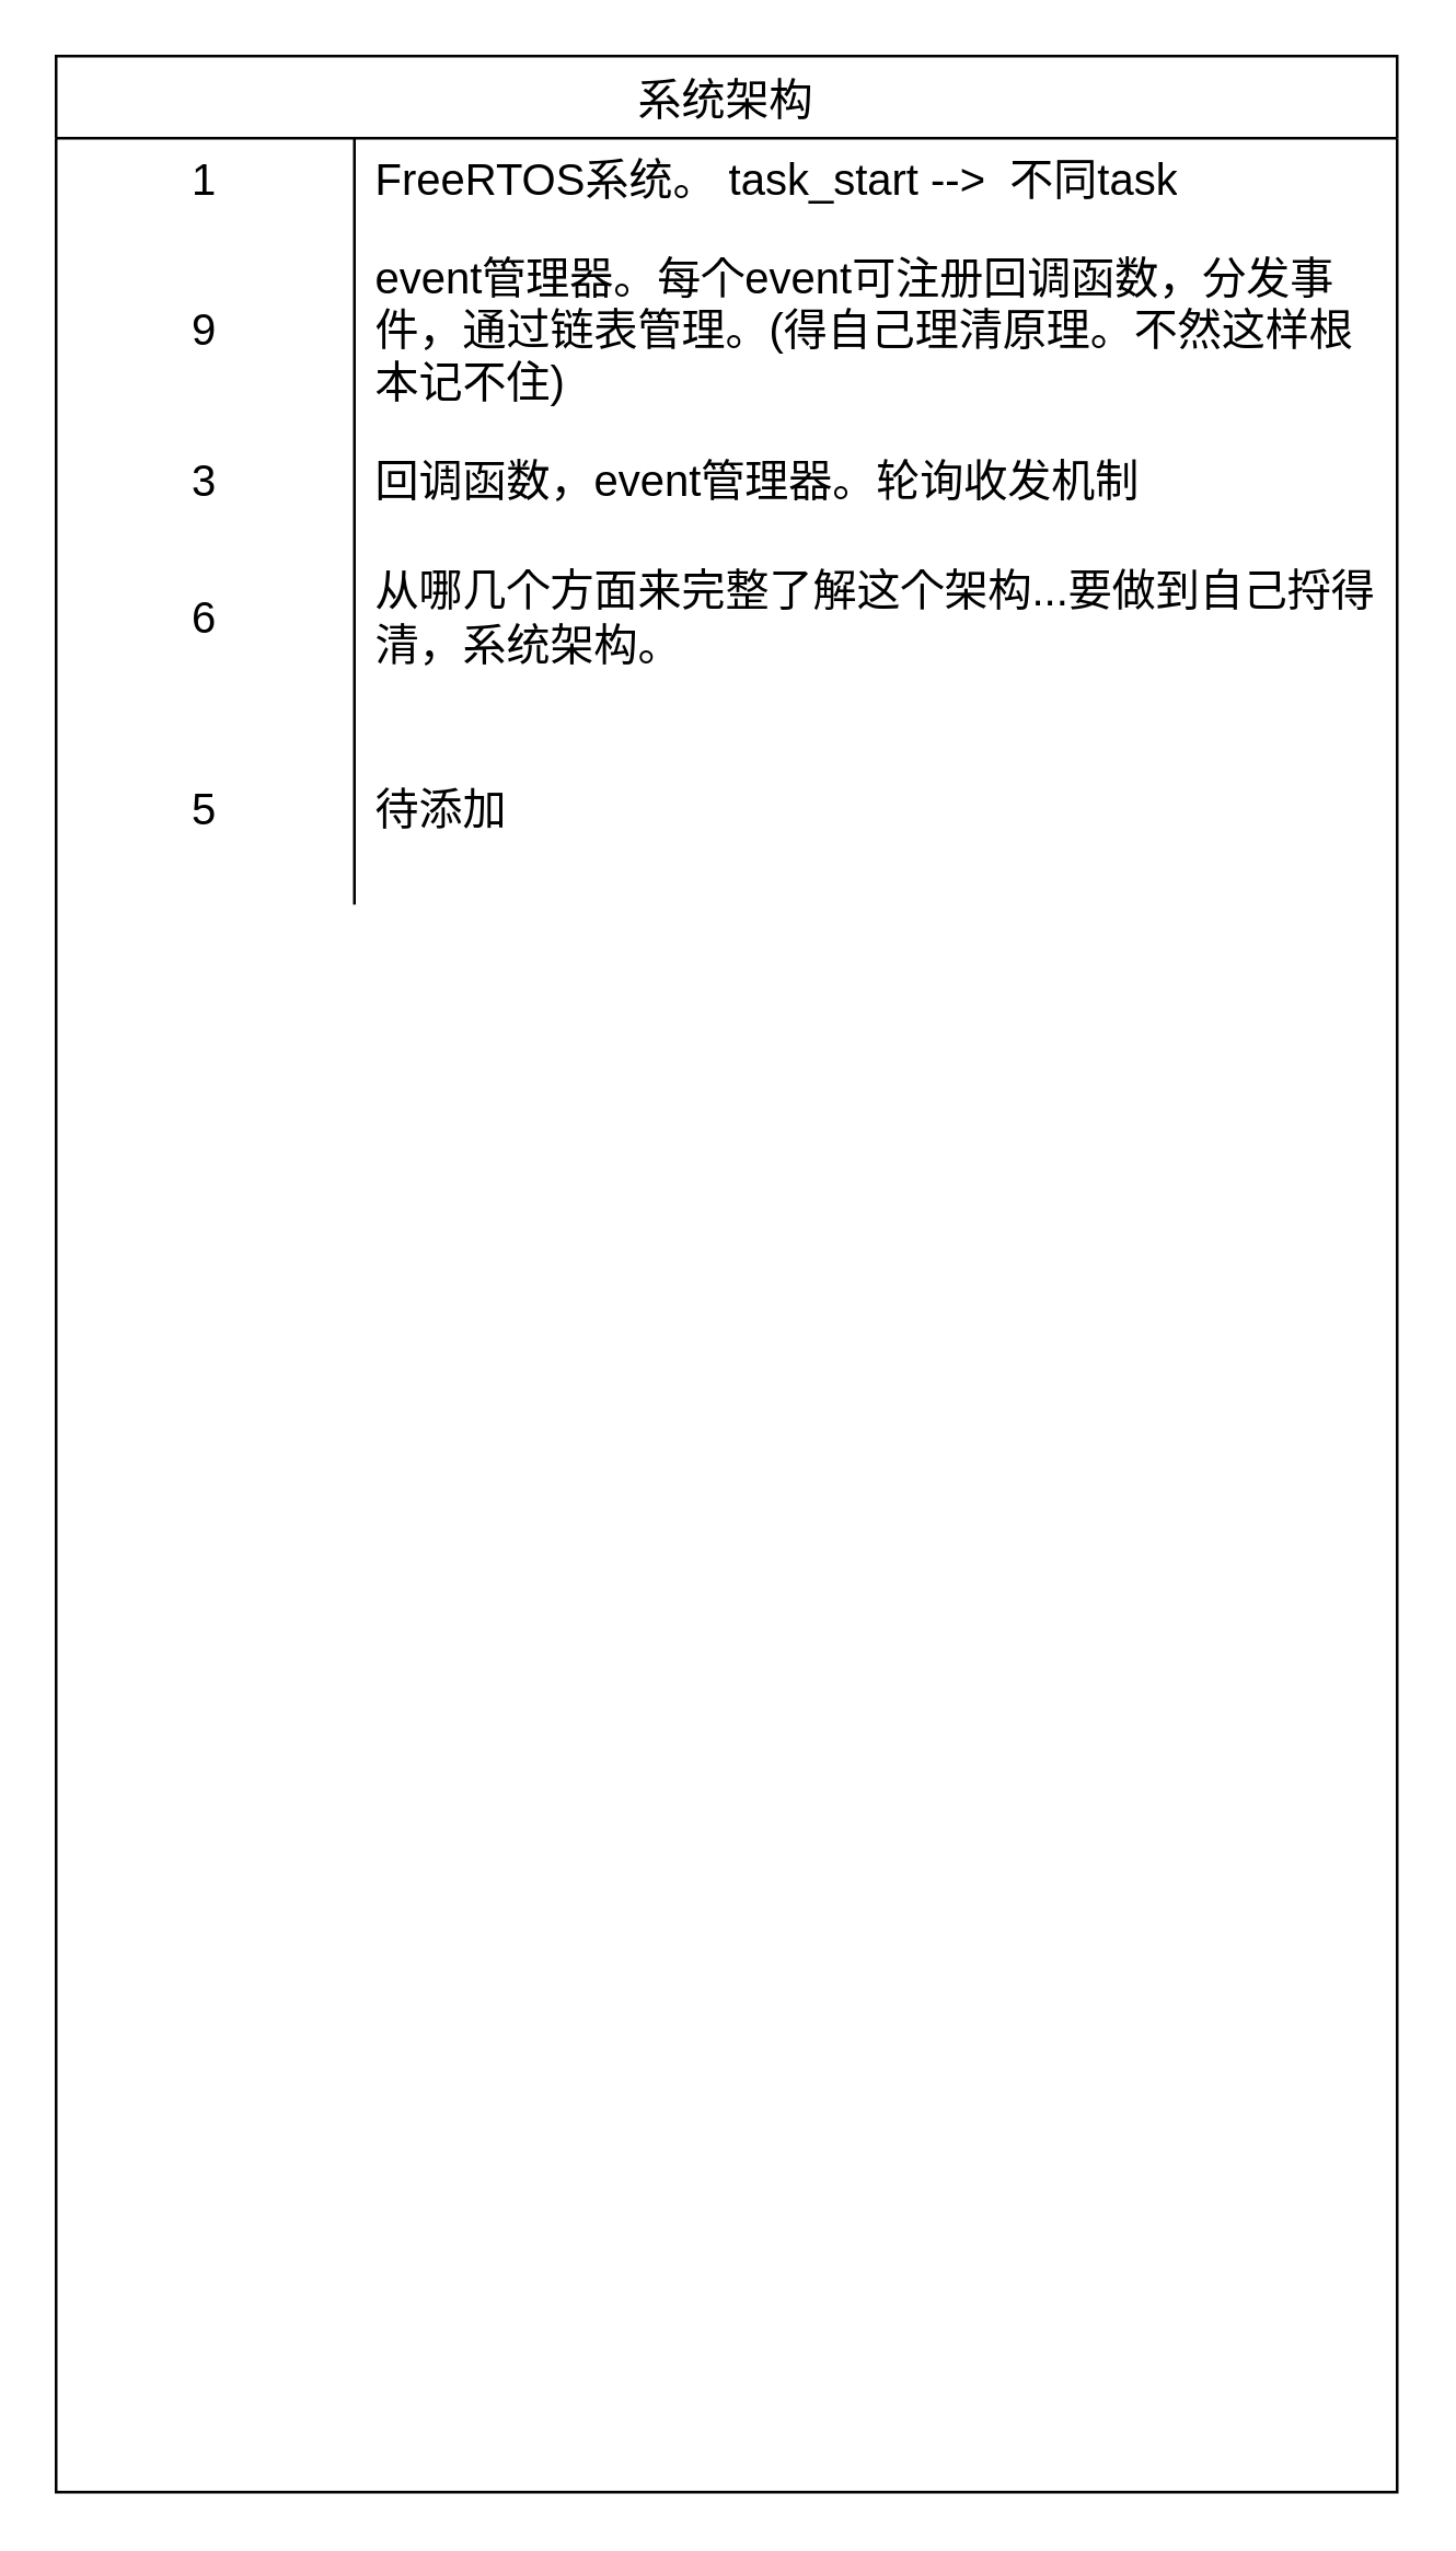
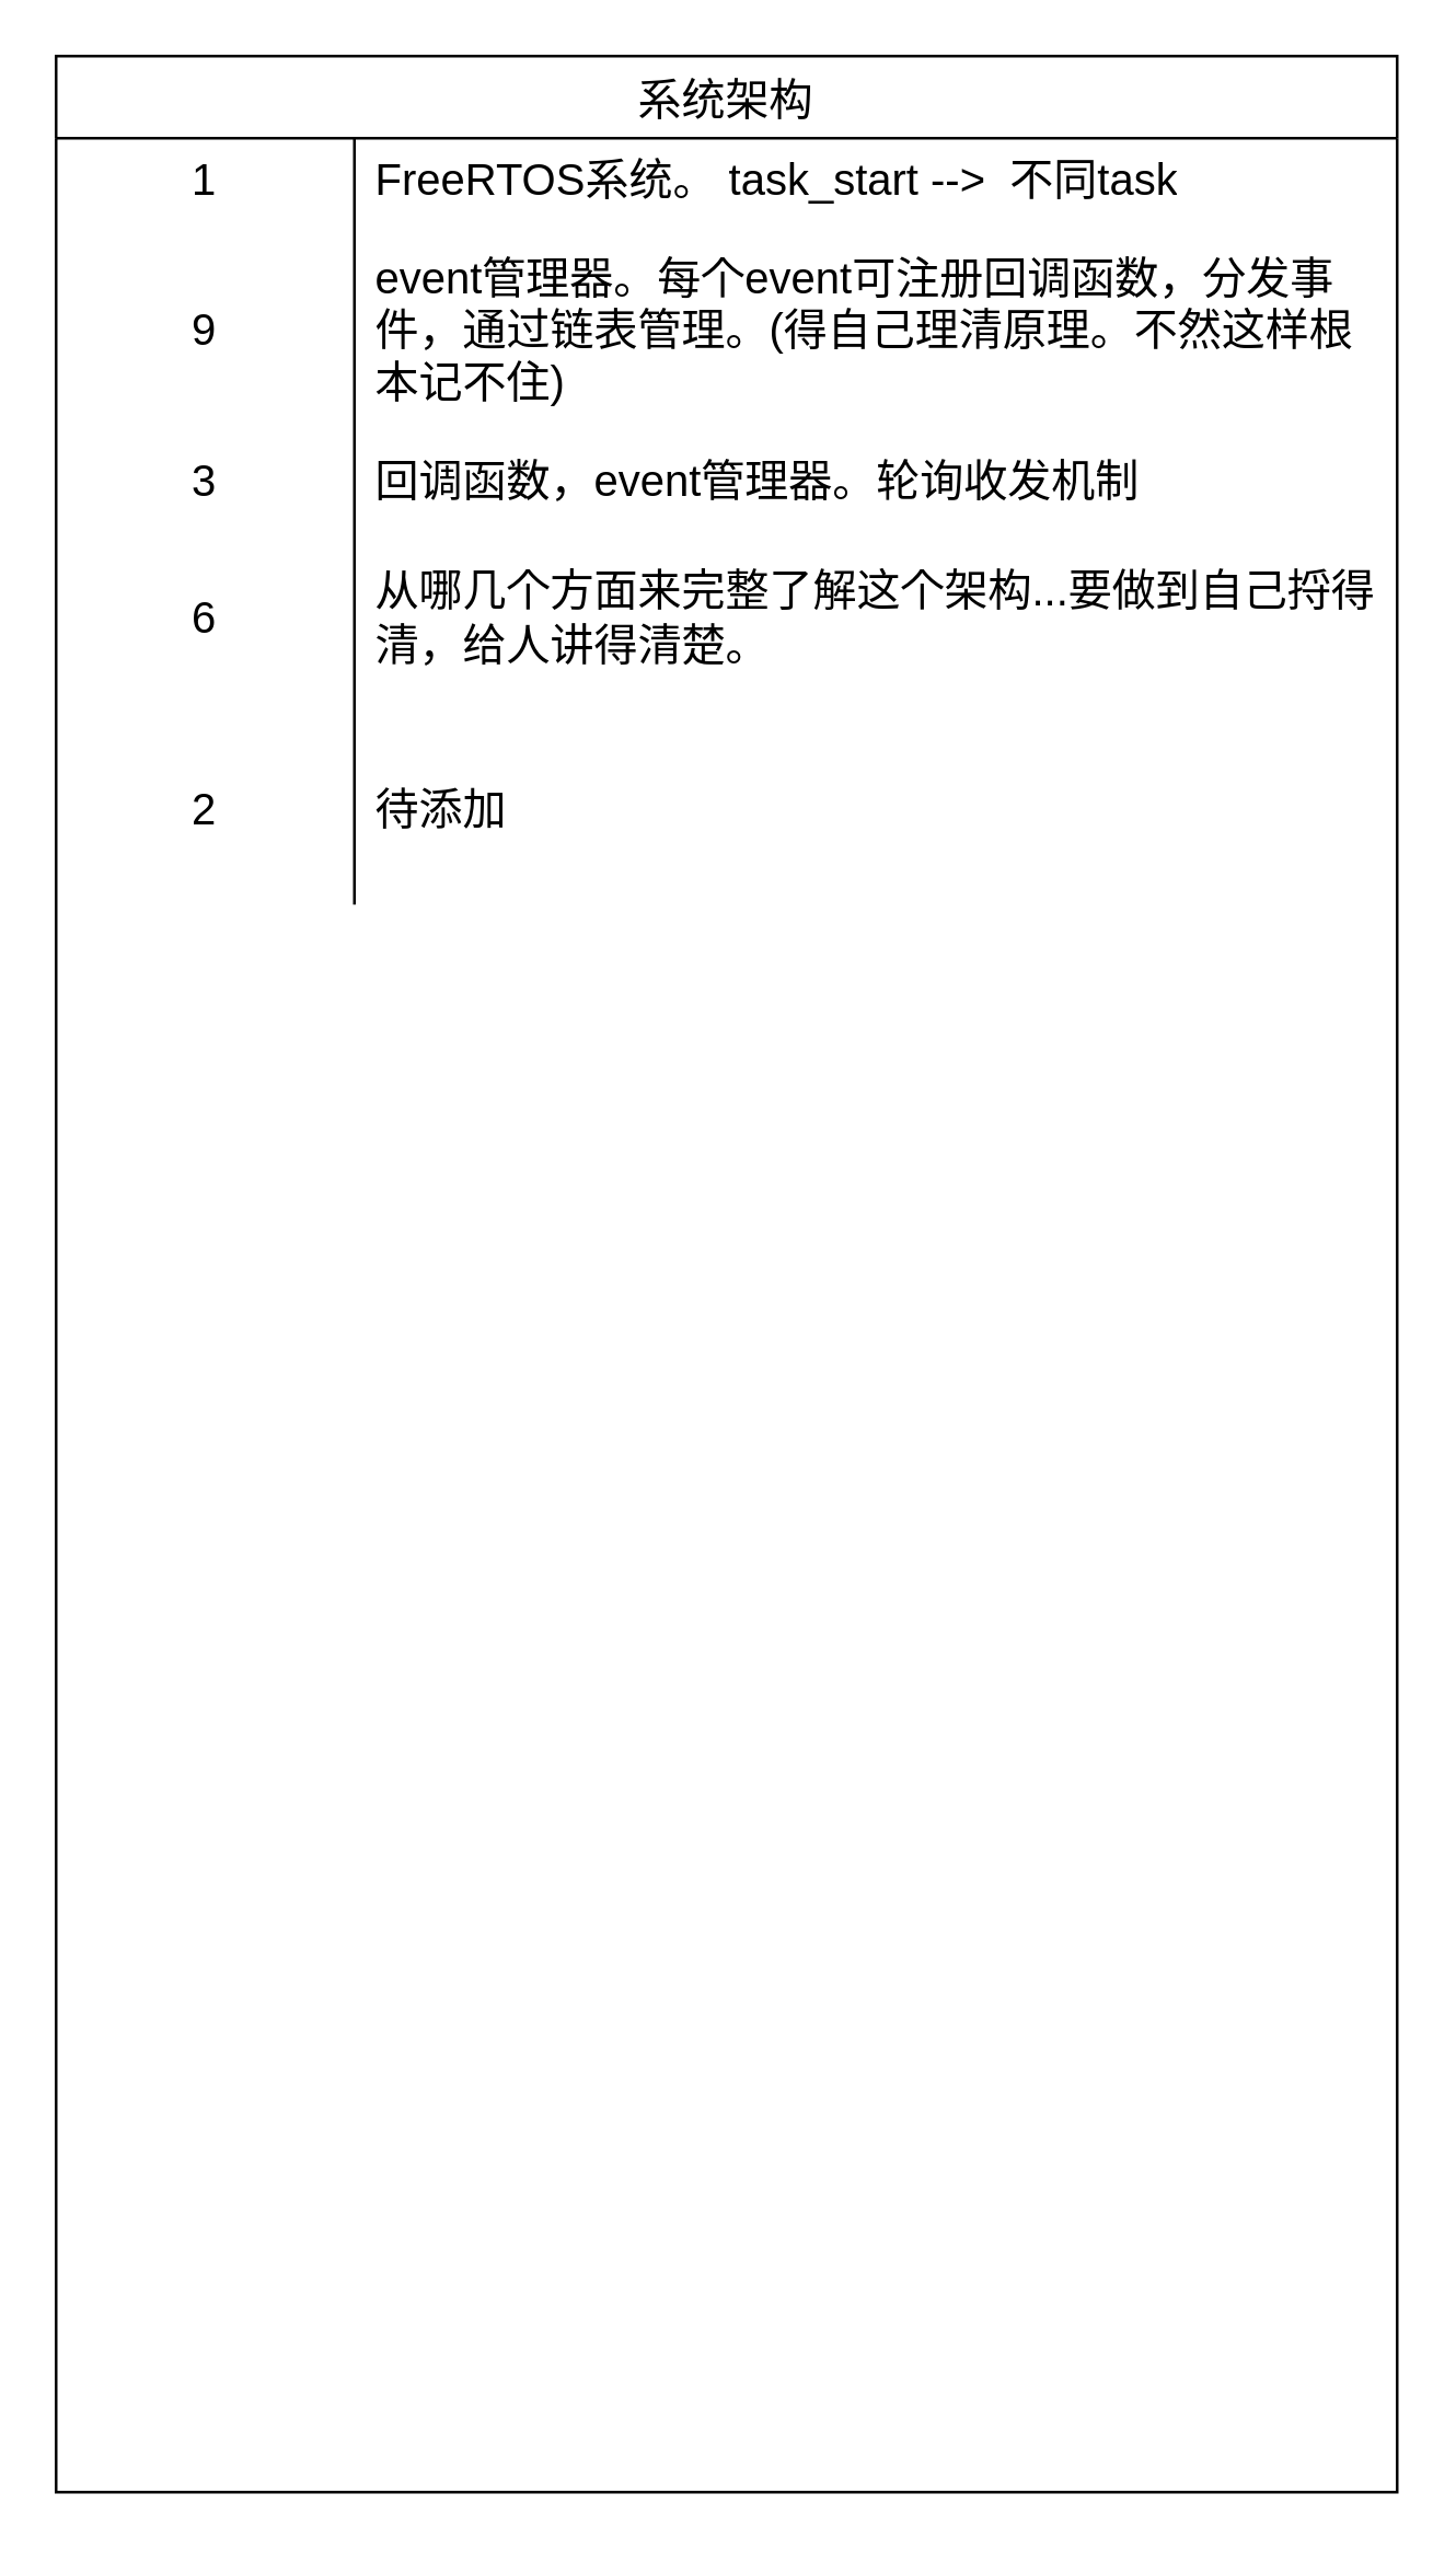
  <mxCell id="0" />
  <mxCell id="1" parent="0" />
  <mxCell id="2" value="系统架构" style="shape=table;startSize=30;container=1;collapsible=0;childLayout=tableLayout;fixedRows=1;rowLines=0;fontStyle=0;strokeColor=default;fontSize=16;" parent="1" vertex="1"><mxGeometry x="20" y="20" width="490" height="890" as="geometry" /></mxCell>
  <mxCell id="3" value="" style="shape=tableRow;horizontal=0;startSize=0;swimlaneHead=0;swimlaneBody=0;top=0;left=0;bottom=0;right=0;collapsible=0;dropTarget=0;fillColor=none;points=[[0,0.5],[1,0.5]];portConstraint=eastwest;strokeColor=inherit;fontSize=16;" parent="2" vertex="1"><mxGeometry y="30" width="490" height="30" as="geometry" /></mxCell>
  <mxCell id="4" value="1" style="shape=partialRectangle;html=1;whiteSpace=wrap;connectable=0;fillColor=none;top=0;left=0;bottom=0;right=0;overflow=hidden;pointerEvents=1;strokeColor=inherit;fontSize=16;" parent="3" vertex="1"><mxGeometry width="109" height="30" as="geometry"><mxRectangle width="109" height="30" as="alternateBounds" /></mxGeometry></mxCell>
  <mxCell id="5" value="&lt;span&gt;FreeRTOS系统。 task_start --&amp;gt;&amp;nbsp; 不同task&lt;/span&gt;" style="shape=partialRectangle;html=1;whiteSpace=wrap;connectable=0;fillColor=none;top=0;left=0;bottom=0;right=0;align=left;spacingLeft=6;overflow=hidden;strokeColor=inherit;fontSize=16;" parent="3" vertex="1"><mxGeometry x="109" width="381" height="30" as="geometry"><mxRectangle width="381" height="30" as="alternateBounds" /></mxGeometry></mxCell>
  <mxCell id="6" value="" style="shape=tableRow;horizontal=0;startSize=0;swimlaneHead=0;swimlaneBody=0;top=0;left=0;bottom=0;right=0;collapsible=0;dropTarget=0;fillColor=none;points=[[0,0.5],[1,0.5]];portConstraint=eastwest;strokeColor=inherit;fontSize=16;" parent="2" vertex="1"><mxGeometry y="60" width="490" height="80" as="geometry" /></mxCell>
  <mxCell id="7" value="9" style="shape=partialRectangle;html=1;whiteSpace=wrap;connectable=0;fillColor=none;top=0;left=0;bottom=0;right=0;overflow=hidden;strokeColor=inherit;fontSize=16;" parent="6" vertex="1"><mxGeometry width="109" height="80" as="geometry"><mxRectangle width="109" height="80" as="alternateBounds" /></mxGeometry></mxCell>
  <mxCell id="8" value="event管理器。每个event可注册回调函数，分发事件，通过链表管理。(得自己理清原理。不然这样根本记不住)" style="shape=partialRectangle;html=1;whiteSpace=wrap;connectable=0;fillColor=none;top=0;left=0;bottom=0;right=0;align=left;spacingLeft=6;overflow=hidden;strokeColor=inherit;fontSize=16;" parent="6" vertex="1"><mxGeometry x="109" width="381" height="80" as="geometry"><mxRectangle width="381" height="80" as="alternateBounds" /></mxGeometry></mxCell>
  <mxCell id="9" value="" style="shape=tableRow;horizontal=0;startSize=0;swimlaneHead=0;swimlaneBody=0;top=0;left=0;bottom=0;right=0;collapsible=0;dropTarget=0;fillColor=none;points=[[0,0.5],[1,0.5]];portConstraint=eastwest;strokeColor=inherit;fontSize=16;" parent="2" vertex="1"><mxGeometry y="140" width="490" height="30" as="geometry" /></mxCell>
  <mxCell id="10" value="3" style="shape=partialRectangle;html=1;whiteSpace=wrap;connectable=0;fillColor=none;top=0;left=0;bottom=0;right=0;overflow=hidden;strokeColor=inherit;fontSize=16;" parent="9" vertex="1"><mxGeometry width="109" height="30" as="geometry"><mxRectangle width="109" height="30" as="alternateBounds" /></mxGeometry></mxCell>
  <mxCell id="11" value="回调函数，event管理器。轮询收发机制" style="shape=partialRectangle;html=1;whiteSpace=wrap;connectable=0;fillColor=none;top=0;left=0;bottom=0;right=0;align=left;spacingLeft=6;overflow=hidden;strokeColor=inherit;fontSize=16;" parent="9" vertex="1"><mxGeometry x="109" width="381" height="30" as="geometry"><mxRectangle width="381" height="30" as="alternateBounds" /></mxGeometry></mxCell>
  <mxCell id="12" value="" style="shape=tableRow;horizontal=0;startSize=0;swimlaneHead=0;swimlaneBody=0;top=0;left=0;bottom=0;right=0;collapsible=0;dropTarget=0;fillColor=none;points=[[0,0.5],[1,0.5]];portConstraint=eastwest;strokeColor=inherit;fontSize=16;" parent="2" vertex="1"><mxGeometry y="170" width="490" height="70" as="geometry" /></mxCell>
  <mxCell id="13" value="6" style="shape=partialRectangle;html=1;whiteSpace=wrap;connectable=0;fillColor=none;top=0;left=0;bottom=0;right=0;overflow=hidden;strokeColor=inherit;fontSize=16;" parent="12" vertex="1"><mxGeometry width="109" height="70" as="geometry"><mxRectangle width="109" height="70" as="alternateBounds" /></mxGeometry></mxCell>
- <mxCell id="14" value="从哪几个方面来完整了解这个架构...要做到自己捋得清，系统架构。" style="shape=partialRectangle;html=1;whiteSpace=wrap;connectable=0;fillColor=none;top=0;left=0;bottom=0;right=0;align=left;spacingLeft=6;overflow=hidden;strokeColor=inherit;fontSize=16;convertToSvg=0;" parent="12" vertex="1"><mxGeometry x="109" width="381" height="70" as="geometry"><mxRectangle width="381" height="70" as="alternateBounds" /></mxGeometry></mxCell>
+ <mxCell id="14" value="从哪几个方面来完整了解这个架构...要做到自己捋得清，给人讲得清楚。" style="shape=partialRectangle;html=1;whiteSpace=wrap;connectable=0;fillColor=none;top=0;left=0;bottom=0;right=0;align=left;spacingLeft=6;overflow=hidden;strokeColor=inherit;fontSize=16;convertToSvg=0;" parent="12" vertex="1"><mxGeometry x="109" width="381" height="70" as="geometry"><mxRectangle width="381" height="70" as="alternateBounds" /></mxGeometry></mxCell>
  <mxCell id="15" value="" style="shape=tableRow;horizontal=0;startSize=0;swimlaneHead=0;swimlaneBody=0;top=0;left=0;bottom=0;right=0;collapsible=0;dropTarget=0;fillColor=none;points=[[0,0.5],[1,0.5]];portConstraint=eastwest;strokeColor=inherit;fontSize=16;" vertex="1" parent="2"><mxGeometry y="240" width="490" height="70" as="geometry" /></mxCell>
- <mxCell id="16" value="5" style="shape=partialRectangle;html=1;whiteSpace=wrap;connectable=0;fillColor=none;top=0;left=0;bottom=0;right=0;overflow=hidden;strokeColor=inherit;fontSize=16;" vertex="1" parent="15"><mxGeometry width="109" height="70" as="geometry"><mxRectangle width="109" height="70" as="alternateBounds" /></mxGeometry></mxCell>
+ <mxCell id="16" value="2" style="shape=partialRectangle;html=1;whiteSpace=wrap;connectable=0;fillColor=none;top=0;left=0;bottom=0;right=0;overflow=hidden;strokeColor=inherit;fontSize=16;" vertex="1" parent="15"><mxGeometry width="109" height="70" as="geometry"><mxRectangle width="109" height="70" as="alternateBounds" /></mxGeometry></mxCell>
  <mxCell id="17" value="待添加" style="shape=partialRectangle;html=1;whiteSpace=wrap;connectable=0;fillColor=none;top=0;left=0;bottom=0;right=0;align=left;spacingLeft=6;overflow=hidden;strokeColor=inherit;fontSize=16;convertToSvg=0;" vertex="1" parent="15"><mxGeometry x="109" width="381" height="70" as="geometry"><mxRectangle width="381" height="70" as="alternateBounds" /></mxGeometry></mxCell>
